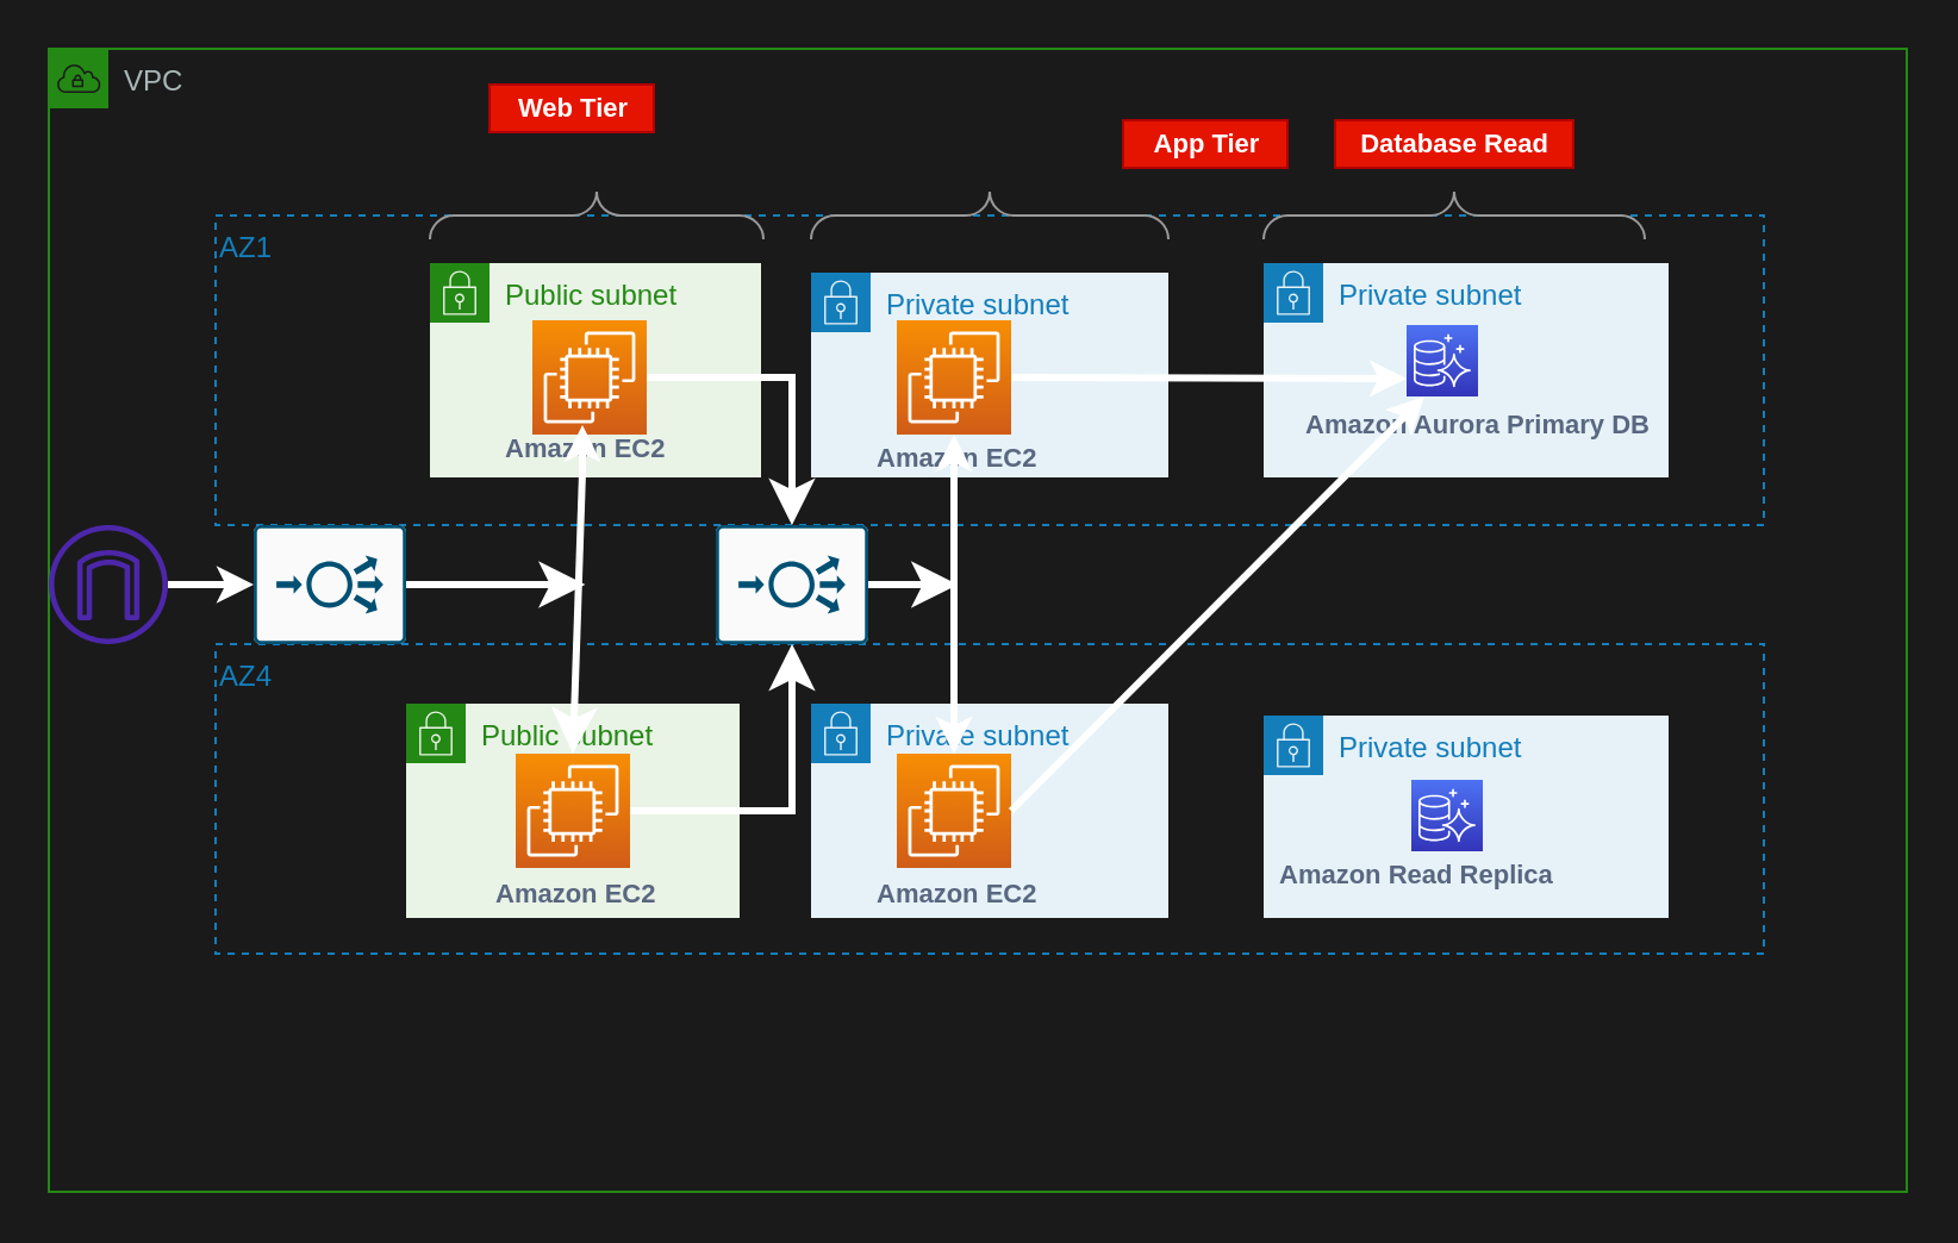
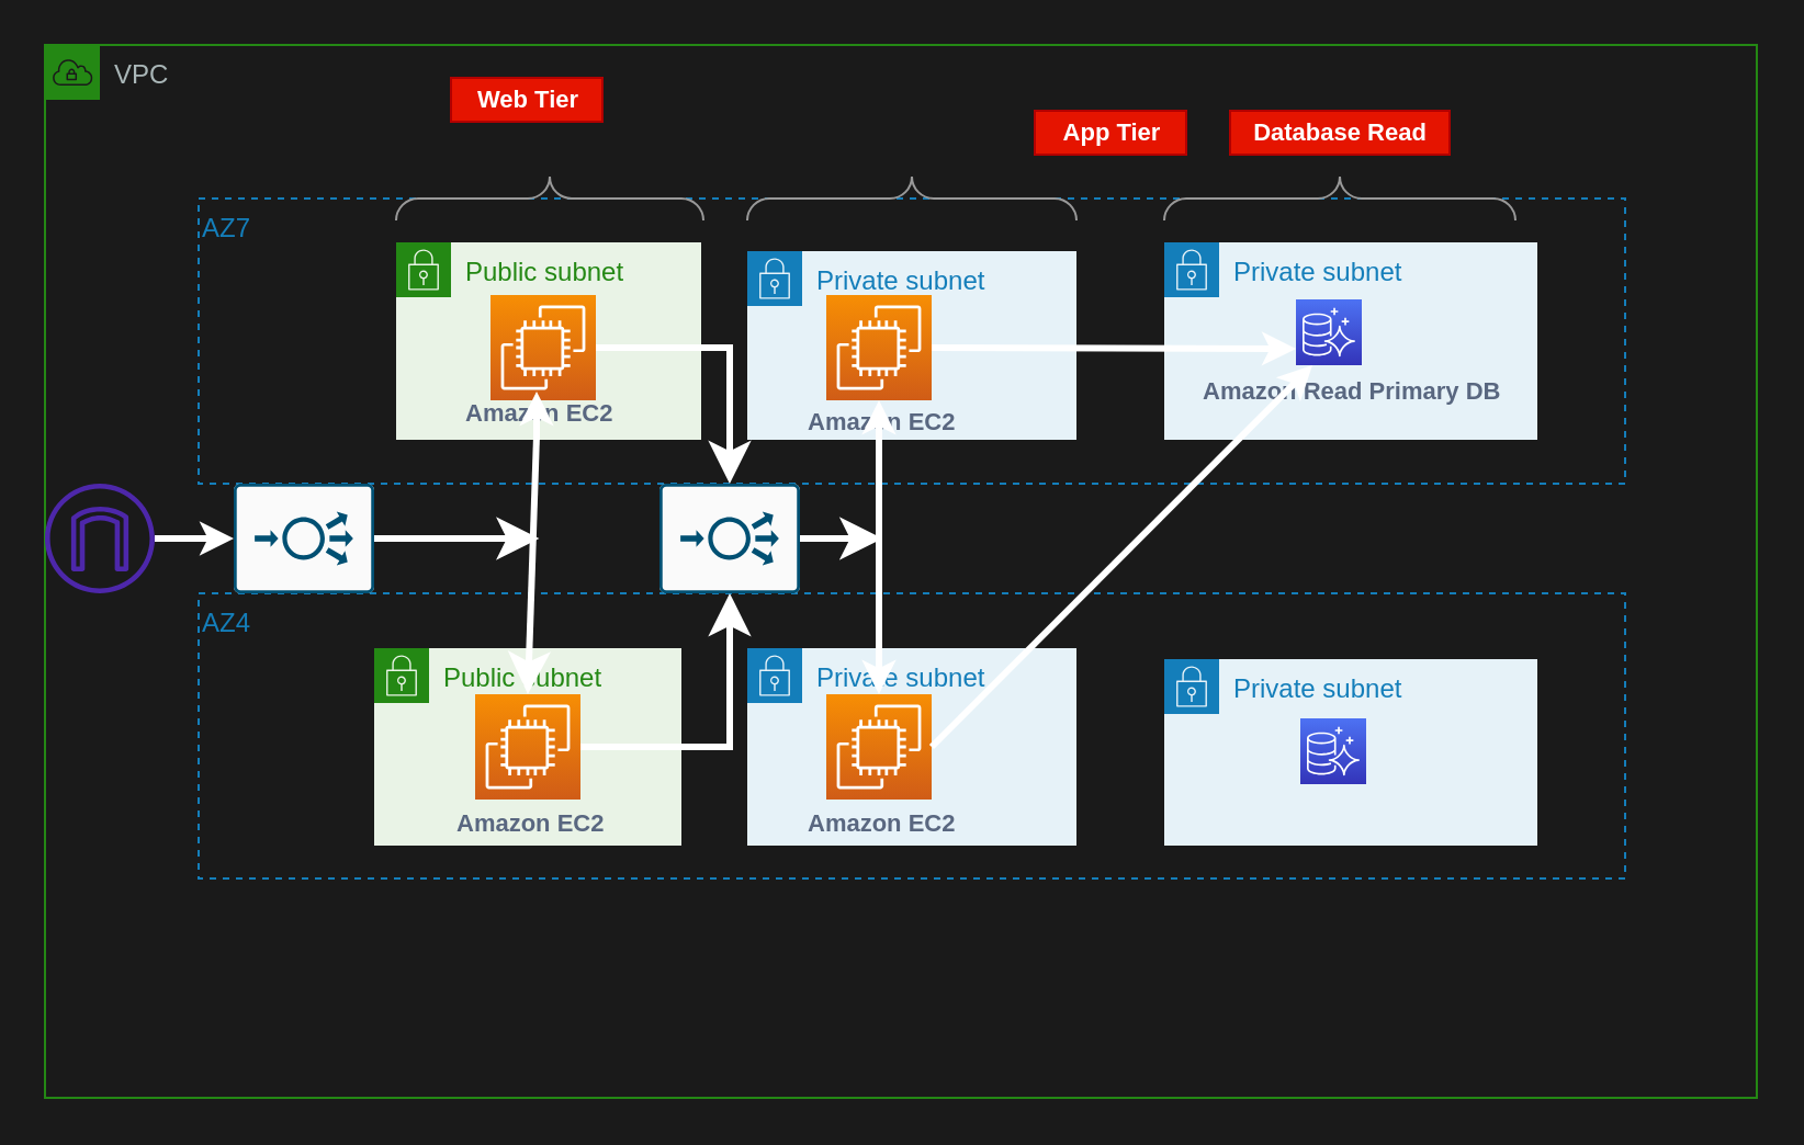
  <mxCell id="0" />
  <mxCell id="1" parent="0" />
  <mxCell id="2" value="VPC" style="points=[[0,0],[0.25,0],[0.5,0],[0.75,0],[1,0],[1,0.25],[1,0.5],[1,0.75],[1,1],[0.75,1],[0.5,1],[0.25,1],[0,1],[0,0.75],[0,0.5],[0,0.25]];outlineConnect=0;gradientColor=none;html=1;whiteSpace=wrap;fontSize=12;fontStyle=0;container=1;pointerEvents=0;collapsible=0;recursiveResize=0;shape=mxgraph.aws4.group;grIcon=mxgraph.aws4.group_vpc;strokeColor=#248814;fillColor=none;verticalAlign=top;align=left;spacingLeft=30;fontColor=#AAB7B8;dashed=0;" vertex="1" parent="1"><mxGeometry x="20" y="20" width="780" height="480" as="geometry" /></mxCell>
- <mxCell id="3" value="AZ1" style="fillColor=none;strokeColor=#147EBA;dashed=1;verticalAlign=top;fontStyle=0;fontColor=#147EBA;align=left;" vertex="1" parent="2"><mxGeometry x="70" y="70" width="650" height="130" as="geometry" /></mxCell>
+ <mxCell id="3" value="AZ7" style="fillColor=none;strokeColor=#147EBA;dashed=1;verticalAlign=top;fontStyle=0;fontColor=#147EBA;align=left;" vertex="1" parent="2"><mxGeometry x="70" y="70" width="650" height="130" as="geometry" /></mxCell>
  <mxCell id="4" value="AZ4" style="fillColor=none;strokeColor=#147EBA;dashed=1;verticalAlign=top;fontStyle=0;fontColor=#147EBA;align=left;" vertex="1" parent="2"><mxGeometry x="70" y="250" width="650" height="130" as="geometry" /></mxCell>
  <mxCell id="5" value="Public subnet" style="points=[[0,0],[0.25,0],[0.5,0],[0.75,0],[1,0],[1,0.25],[1,0.5],[1,0.75],[1,1],[0.75,1],[0.5,1],[0.25,1],[0,1],[0,0.75],[0,0.5],[0,0.25]];outlineConnect=0;gradientColor=none;html=1;whiteSpace=wrap;fontSize=12;fontStyle=0;container=1;pointerEvents=0;collapsible=0;recursiveResize=0;shape=mxgraph.aws4.group;grIcon=mxgraph.aws4.group_security_group;grStroke=0;strokeColor=#248814;fillColor=#E9F3E6;verticalAlign=top;align=left;spacingLeft=30;fontColor=#248814;dashed=0;" vertex="1" parent="2"><mxGeometry x="160" y="90" width="139" height="90" as="geometry" /></mxCell>
  <mxCell id="6" value="Amazon EC2" style="fillColor=none;strokeColor=none;html=1;fontSize=11;fontStyle=0;align=left;fontColor=#596780;fontStyle=1;fontSize=11" vertex="1" parent="5"><mxGeometry x="29.5" y="68" width="69" height="20" as="geometry" /></mxCell>
  <mxCell id="7" value="" style="sketch=0;points=[[0,0,0],[0.25,0,0],[0.5,0,0],[0.75,0,0],[1,0,0],[0,1,0],[0.25,1,0],[0.5,1,0],[0.75,1,0],[1,1,0],[0,0.25,0],[0,0.5,0],[0,0.75,0],[1,0.25,0],[1,0.5,0],[1,0.75,0]];outlineConnect=0;fontColor=#232F3E;gradientColor=#F78E04;gradientDirection=north;fillColor=#D05C17;strokeColor=#ffffff;dashed=0;verticalLabelPosition=bottom;verticalAlign=top;align=center;html=1;fontSize=12;fontStyle=0;aspect=fixed;shape=mxgraph.aws4.resourceIcon;resIcon=mxgraph.aws4.ec2;" vertex="1" parent="5"><mxGeometry x="43" y="24" width="48" height="48" as="geometry" /></mxCell>
  <mxCell id="8" style="edgeStyle=none;rounded=0;orthogonalLoop=1;jettySize=auto;html=1;exitX=0.5;exitY=1;exitDx=0;exitDy=0;entryX=0.5;entryY=0;entryDx=0;entryDy=0;strokeColor=#FFFFFF;strokeWidth=3;" edge="1" parent="5" source="6" target="6"><mxGeometry relative="1" as="geometry" /></mxCell>
  <mxCell id="9" value="Public subnet" style="points=[[0,0],[0.25,0],[0.5,0],[0.75,0],[1,0],[1,0.25],[1,0.5],[1,0.75],[1,1],[0.75,1],[0.5,1],[0.25,1],[0,1],[0,0.75],[0,0.5],[0,0.25]];outlineConnect=0;gradientColor=none;html=1;whiteSpace=wrap;fontSize=12;fontStyle=0;container=1;pointerEvents=0;collapsible=0;recursiveResize=0;shape=mxgraph.aws4.group;grIcon=mxgraph.aws4.group_security_group;grStroke=0;strokeColor=#248814;fillColor=#E9F3E6;verticalAlign=top;align=left;spacingLeft=30;fontColor=#248814;dashed=0;" vertex="1" parent="2"><mxGeometry x="150" y="275" width="140" height="90" as="geometry" /></mxCell>
  <mxCell id="10" value="Amazon EC2" style="fillColor=none;strokeColor=none;html=1;fontSize=11;fontStyle=0;align=left;fontColor=#596780;fontStyle=1;fontSize=11" vertex="1" parent="9"><mxGeometry x="35.5" y="70" width="69" height="20" as="geometry" /></mxCell>
  <mxCell id="11" style="edgeStyle=orthogonalEdgeStyle;rounded=0;orthogonalLoop=1;jettySize=auto;html=1;exitX=0.5;exitY=1;exitDx=0;exitDy=0;" edge="1" parent="9" source="10" target="10"><mxGeometry relative="1" as="geometry" /></mxCell>
  <mxCell id="12" value="" style="sketch=0;points=[[0,0,0],[0.25,0,0],[0.5,0,0],[0.75,0,0],[1,0,0],[0,1,0],[0.25,1,0],[0.5,1,0],[0.75,1,0],[1,1,0],[0,0.25,0],[0,0.5,0],[0,0.75,0],[1,0.25,0],[1,0.5,0],[1,0.75,0]];outlineConnect=0;fontColor=#232F3E;gradientColor=#F78E04;gradientDirection=north;fillColor=#D05C17;strokeColor=#ffffff;dashed=0;verticalLabelPosition=bottom;verticalAlign=top;align=center;html=1;fontSize=12;fontStyle=0;aspect=fixed;shape=mxgraph.aws4.resourceIcon;resIcon=mxgraph.aws4.ec2;" vertex="1" parent="9"><mxGeometry x="46" y="21" width="48" height="48" as="geometry" /></mxCell>
  <mxCell id="13" value="Private subnet" style="points=[[0,0],[0.25,0],[0.5,0],[0.75,0],[1,0],[1,0.25],[1,0.5],[1,0.75],[1,1],[0.75,1],[0.5,1],[0.25,1],[0,1],[0,0.75],[0,0.5],[0,0.25]];outlineConnect=0;gradientColor=none;html=1;whiteSpace=wrap;fontSize=12;fontStyle=0;container=1;pointerEvents=0;collapsible=0;recursiveResize=0;shape=mxgraph.aws4.group;grIcon=mxgraph.aws4.group_security_group;grStroke=0;strokeColor=#147EBA;fillColor=#E6F2F8;verticalAlign=top;align=left;spacingLeft=30;fontColor=#147EBA;dashed=0;" vertex="1" parent="2"><mxGeometry x="320" y="94" width="150" height="86" as="geometry" /></mxCell>
  <mxCell id="14" value="Amazon EC2" style="fillColor=none;strokeColor=none;html=1;fontSize=11;fontStyle=0;align=left;fontColor=#596780;fontStyle=1;fontSize=11" vertex="1" parent="13"><mxGeometry x="25.5" y="68" width="69" height="20" as="geometry" /></mxCell>
  <mxCell id="15" value="" style="sketch=0;points=[[0,0,0],[0.25,0,0],[0.5,0,0],[0.75,0,0],[1,0,0],[0,1,0],[0.25,1,0],[0.5,1,0],[0.75,1,0],[1,1,0],[0,0.25,0],[0,0.5,0],[0,0.75,0],[1,0.25,0],[1,0.5,0],[1,0.75,0]];outlineConnect=0;fontColor=#232F3E;gradientColor=#F78E04;gradientDirection=north;fillColor=#D05C17;strokeColor=#ffffff;dashed=0;verticalLabelPosition=bottom;verticalAlign=top;align=center;html=1;fontSize=12;fontStyle=0;aspect=fixed;shape=mxgraph.aws4.resourceIcon;resIcon=mxgraph.aws4.ec2;" vertex="1" parent="13"><mxGeometry x="36" y="20" width="48" height="48" as="geometry" /></mxCell>
  <mxCell id="16" style="edgeStyle=none;rounded=0;orthogonalLoop=1;jettySize=auto;html=1;exitX=0.5;exitY=1;exitDx=0;exitDy=0;entryX=0.5;entryY=0;entryDx=0;entryDy=0;strokeColor=#FFFFFF;strokeWidth=3;" edge="1" parent="13" source="14" target="14"><mxGeometry relative="1" as="geometry" /></mxCell>
  <mxCell id="17" value="Private subnet" style="points=[[0,0],[0.25,0],[0.5,0],[0.75,0],[1,0],[1,0.25],[1,0.5],[1,0.75],[1,1],[0.75,1],[0.5,1],[0.25,1],[0,1],[0,0.75],[0,0.5],[0,0.25]];outlineConnect=0;gradientColor=none;html=1;whiteSpace=wrap;fontSize=12;fontStyle=0;container=1;pointerEvents=0;collapsible=0;recursiveResize=0;shape=mxgraph.aws4.group;grIcon=mxgraph.aws4.group_security_group;grStroke=0;strokeColor=#147EBA;fillColor=#E6F2F8;verticalAlign=top;align=left;spacingLeft=30;fontColor=#147EBA;dashed=0;" vertex="1" parent="2"><mxGeometry x="510" y="90" width="170" height="90" as="geometry" /></mxCell>
- <mxCell id="18" value="Amazon Aurora Primary DB" style="fillColor=none;strokeColor=none;html=1;fontSize=11;fontStyle=0;align=left;fontColor=#596780;fontStyle=1;fontSize=11" vertex="1" parent="17"><mxGeometry x="16" y="58" width="157" height="20" as="geometry" /></mxCell>
+ <mxCell id="18" value="Amazon Read Primary DB" style="fillColor=none;strokeColor=none;html=1;fontSize=11;fontStyle=0;align=left;fontColor=#596780;fontStyle=1;fontSize=11" vertex="1" parent="17"><mxGeometry x="16" y="58" width="157" height="20" as="geometry" /></mxCell>
  <mxCell id="19" value="" style="sketch=0;points=[[0,0,0],[0.25,0,0],[0.5,0,0],[0.75,0,0],[1,0,0],[0,1,0],[0.25,1,0],[0.5,1,0],[0.75,1,0],[1,1,0],[0,0.25,0],[0,0.5,0],[0,0.75,0],[1,0.25,0],[1,0.5,0],[1,0.75,0]];outlineConnect=0;fontColor=#232F3E;gradientColor=#4D72F3;gradientDirection=north;fillColor=#3334B9;strokeColor=#ffffff;dashed=0;verticalLabelPosition=bottom;verticalAlign=top;align=center;html=1;fontSize=12;fontStyle=0;aspect=fixed;shape=mxgraph.aws4.resourceIcon;resIcon=mxgraph.aws4.aurora;" vertex="1" parent="17"><mxGeometry x="60" y="26" width="30" height="30" as="geometry" /></mxCell>
  <mxCell id="20" value="Private subnet" style="points=[[0,0],[0.25,0],[0.5,0],[0.75,0],[1,0],[1,0.25],[1,0.5],[1,0.75],[1,1],[0.75,1],[0.5,1],[0.25,1],[0,1],[0,0.75],[0,0.5],[0,0.25]];outlineConnect=0;gradientColor=none;html=1;whiteSpace=wrap;fontSize=12;fontStyle=0;container=1;pointerEvents=0;collapsible=0;recursiveResize=0;shape=mxgraph.aws4.group;grIcon=mxgraph.aws4.group_security_group;grStroke=0;strokeColor=#147EBA;fillColor=#E6F2F8;verticalAlign=top;align=left;spacingLeft=30;fontColor=#147EBA;dashed=0;" vertex="1" parent="2"><mxGeometry x="320" y="275" width="150" height="90" as="geometry" /></mxCell>
  <mxCell id="21" value="Amazon EC2" style="fillColor=none;strokeColor=none;html=1;fontSize=11;fontStyle=0;align=left;fontColor=#596780;fontStyle=1;fontSize=11" vertex="1" parent="20"><mxGeometry x="25.5" y="70" width="69" height="20" as="geometry" /></mxCell>
  <mxCell id="22" value="" style="sketch=0;points=[[0,0,0],[0.25,0,0],[0.5,0,0],[0.75,0,0],[1,0,0],[0,1,0],[0.25,1,0],[0.5,1,0],[0.75,1,0],[1,1,0],[0,0.25,0],[0,0.5,0],[0,0.75,0],[1,0.25,0],[1,0.5,0],[1,0.75,0]];outlineConnect=0;fontColor=#232F3E;gradientColor=#F78E04;gradientDirection=north;fillColor=#D05C17;strokeColor=#ffffff;dashed=0;verticalLabelPosition=bottom;verticalAlign=top;align=center;html=1;fontSize=12;fontStyle=0;aspect=fixed;shape=mxgraph.aws4.resourceIcon;resIcon=mxgraph.aws4.ec2;" vertex="1" parent="20"><mxGeometry x="36" y="21" width="48" height="48" as="geometry" /></mxCell>
  <mxCell id="23" value="Private subnet" style="points=[[0,0],[0.25,0],[0.5,0],[0.75,0],[1,0],[1,0.25],[1,0.5],[1,0.75],[1,1],[0.75,1],[0.5,1],[0.25,1],[0,1],[0,0.75],[0,0.5],[0,0.25]];outlineConnect=0;gradientColor=none;html=1;whiteSpace=wrap;fontSize=12;fontStyle=0;container=1;pointerEvents=0;collapsible=0;recursiveResize=0;shape=mxgraph.aws4.group;grIcon=mxgraph.aws4.group_security_group;grStroke=0;strokeColor=#147EBA;fillColor=#E6F2F8;verticalAlign=top;align=left;spacingLeft=30;fontColor=#147EBA;dashed=0;" vertex="1" parent="2"><mxGeometry x="510" y="280" width="170" height="85" as="geometry" /></mxCell>
- <mxCell id="24" value="Amazon Read Replica" style="fillColor=none;strokeColor=none;html=1;fontSize=11;fontStyle=0;align=left;fontColor=#596780;fontStyle=1;fontSize=11" vertex="1" parent="23"><mxGeometry x="5" y="57" width="157" height="20" as="geometry" /></mxCell>
  <mxCell id="25" value="" style="sketch=0;points=[[0,0,0],[0.25,0,0],[0.5,0,0],[0.75,0,0],[1,0,0],[0,1,0],[0.25,1,0],[0.5,1,0],[0.75,1,0],[1,1,0],[0,0.25,0],[0,0.5,0],[0,0.75,0],[1,0.25,0],[1,0.5,0],[1,0.75,0]];outlineConnect=0;fontColor=#232F3E;gradientColor=#4D72F3;gradientDirection=north;fillColor=#3334B9;strokeColor=#ffffff;dashed=0;verticalLabelPosition=bottom;verticalAlign=top;align=center;html=1;fontSize=12;fontStyle=0;aspect=fixed;shape=mxgraph.aws4.resourceIcon;resIcon=mxgraph.aws4.aurora;" vertex="1" parent="23"><mxGeometry x="62" y="27" width="30" height="30" as="geometry" /></mxCell>
  <mxCell id="26" value="" style="edgeStyle=none;rounded=0;orthogonalLoop=1;jettySize=auto;html=1;strokeColor=#FFFFFF;strokeWidth=3;" edge="1" parent="2" source="27" target="32"><mxGeometry relative="1" as="geometry" /></mxCell>
  <mxCell id="27" value="" style="sketch=0;outlineConnect=0;fontColor=#232F3E;gradientColor=none;fillColor=#4D27AA;strokeColor=none;dashed=0;verticalLabelPosition=bottom;verticalAlign=top;align=center;html=1;fontSize=12;fontStyle=0;aspect=fixed;pointerEvents=1;shape=mxgraph.aws4.internet_gateway;" vertex="1" parent="2"><mxGeometry y="200" width="50" height="50" as="geometry" /></mxCell>
  <mxCell id="28" value="" style="edgeStyle=none;rounded=0;orthogonalLoop=1;jettySize=auto;html=1;" edge="1" parent="2" source="31" target="4"><mxGeometry relative="1" as="geometry" /></mxCell>
  <mxCell id="29" value="" style="edgeStyle=none;rounded=0;orthogonalLoop=1;jettySize=auto;html=1;" edge="1" parent="2" source="31" target="4"><mxGeometry relative="1" as="geometry" /></mxCell>
  <mxCell id="30" value="" style="edgeStyle=none;rounded=0;orthogonalLoop=1;jettySize=auto;html=1;fontColor=#000000;startSize=10;endSize=10;strokeColor=#FFFFFF;strokeWidth=3;" edge="1" parent="2" source="31" target="4"><mxGeometry relative="1" as="geometry" /></mxCell>
  <mxCell id="31" value="" style="sketch=0;points=[[0.015,0.015,0],[0.985,0.015,0],[0.985,0.985,0],[0.015,0.985,0],[0.25,0,0],[0.5,0,0],[0.75,0,0],[1,0.25,0],[1,0.5,0],[1,0.75,0],[0.75,1,0],[0.5,1,0],[0.25,1,0],[0,0.75,0],[0,0.5,0],[0,0.25,0]];verticalLabelPosition=bottom;html=1;verticalAlign=top;aspect=fixed;align=center;pointerEvents=1;shape=mxgraph.cisco19.rect;prIcon=load_balancer;fillColor=#FAFAFA;strokeColor=#005073;" vertex="1" parent="2"><mxGeometry x="280" y="200" width="64" height="50" as="geometry" /></mxCell>
  <mxCell id="32" value="" style="sketch=0;points=[[0.015,0.015,0],[0.985,0.015,0],[0.985,0.985,0],[0.015,0.985,0],[0.25,0,0],[0.5,0,0],[0.75,0,0],[1,0.25,0],[1,0.5,0],[1,0.75,0],[0.75,1,0],[0.5,1,0],[0.25,1,0],[0,0.75,0],[0,0.5,0],[0,0.25,0]];verticalLabelPosition=bottom;html=1;verticalAlign=top;aspect=fixed;align=center;pointerEvents=1;shape=mxgraph.cisco19.rect;prIcon=load_balancer;fillColor=#FAFAFA;strokeColor=#005073;" vertex="1" parent="2"><mxGeometry x="86" y="200" width="64" height="50" as="geometry" /></mxCell>
  <mxCell id="33" style="edgeStyle=none;rounded=0;orthogonalLoop=1;jettySize=auto;html=1;exitX=1;exitY=0.5;exitDx=0;exitDy=0;exitPerimeter=0;entryX=0.25;entryY=1;entryDx=0;entryDy=0;entryPerimeter=0;strokeColor=#FFFFFF;strokeWidth=3;" edge="1" parent="2" source="22" target="19"><mxGeometry relative="1" as="geometry"><mxPoint x="440" y="290" as="targetPoint" /></mxGeometry></mxCell>
  <mxCell id="34" style="edgeStyle=none;rounded=0;orthogonalLoop=1;jettySize=auto;html=1;exitX=1;exitY=0.5;exitDx=0;exitDy=0;exitPerimeter=0;entryX=0;entryY=0.75;entryDx=0;entryDy=0;entryPerimeter=0;strokeColor=#FFFFFF;strokeWidth=3;" edge="1" parent="2" source="15" target="19"><mxGeometry relative="1" as="geometry" /></mxCell>
  <mxCell id="35" style="edgeStyle=none;rounded=0;orthogonalLoop=1;jettySize=auto;html=1;exitX=0.5;exitY=1;exitDx=0;exitDy=0;entryX=0.5;entryY=0;entryDx=0;entryDy=0;entryPerimeter=0;strokeColor=#FFFFFF;endSize=10;startSize=10;strokeWidth=3;" edge="1" parent="2" source="6" target="12"><mxGeometry relative="1" as="geometry" /></mxCell>
  <mxCell id="36" style="edgeStyle=none;rounded=0;orthogonalLoop=1;jettySize=auto;html=1;exitX=0.5;exitY=1;exitDx=0;exitDy=0;strokeColor=#FFFFFF;strokeWidth=3;" edge="1" parent="2" source="14" target="22"><mxGeometry relative="1" as="geometry" /></mxCell>
  <mxCell id="37" value="Web Tier" style="fillColor=#e51400;strokeColor=#B20000;html=1;fontSize=11;fontStyle=0;align=center;fontColor=#ffffff;fontStyle=1;fontSize=11" vertex="1" parent="2"><mxGeometry x="185" y="15" width="69" height="20" as="geometry" /></mxCell>
  <mxCell id="38" value="App Tier" style="fillColor=#e51400;strokeColor=#B20000;html=1;fontSize=11;fontStyle=0;align=center;fontColor=#ffffff;fontStyle=1;fontSize=11" vertex="1" parent="2"><mxGeometry x="451" y="30" width="69" height="20" as="geometry" /></mxCell>
  <mxCell id="39" value="Database Read" style="fillColor=#e51400;strokeColor=#B20000;html=1;fontSize=11;fontStyle=0;align=center;fontColor=#ffffff;fontStyle=1;fontSize=11" vertex="1" parent="2"><mxGeometry x="540" y="30" width="100" height="20" as="geometry" /></mxCell>
  <mxCell id="40" value="" style="verticalLabelPosition=bottom;shadow=0;dashed=0;align=center;html=1;verticalAlign=top;strokeWidth=1;shape=mxgraph.mockup.markup.curlyBrace;strokeColor=#999999;fontColor=#000000;labelBackgroundColor=#000000;" vertex="1" parent="2"><mxGeometry x="160" y="60" width="140" height="20" as="geometry" /></mxCell>
  <mxCell id="41" value="" style="verticalLabelPosition=bottom;shadow=0;dashed=0;align=center;html=1;verticalAlign=top;strokeWidth=1;shape=mxgraph.mockup.markup.curlyBrace;strokeColor=#999999;" vertex="1" parent="2"><mxGeometry x="320" y="60" width="150" height="20" as="geometry" /></mxCell>
  <mxCell id="42" value="" style="verticalLabelPosition=bottom;shadow=0;dashed=0;align=center;html=1;verticalAlign=top;strokeWidth=1;shape=mxgraph.mockup.markup.curlyBrace;strokeColor=#999999;" vertex="1" parent="2"><mxGeometry x="510" y="60" width="160" height="20" as="geometry" /></mxCell>
  <mxCell id="43" style="edgeStyle=orthogonalEdgeStyle;rounded=0;orthogonalLoop=1;jettySize=auto;html=1;exitX=1;exitY=0.5;exitDx=0;exitDy=0;exitPerimeter=0;entryX=0.5;entryY=1;entryDx=0;entryDy=0;entryPerimeter=0;fontColor=#000000;startSize=10;endSize=10;strokeColor=#FFFFFF;strokeWidth=3;" edge="1" parent="2" source="12" target="31"><mxGeometry relative="1" as="geometry" /></mxCell>
  <mxCell id="44" style="edgeStyle=orthogonalEdgeStyle;rounded=0;orthogonalLoop=1;jettySize=auto;html=1;exitX=1;exitY=0.5;exitDx=0;exitDy=0;exitPerimeter=0;entryX=0.5;entryY=0;entryDx=0;entryDy=0;entryPerimeter=0;fontColor=#000000;startSize=10;endSize=10;strokeColor=#FFFFFF;strokeWidth=3;" edge="1" parent="2" source="7" target="31"><mxGeometry relative="1" as="geometry" /></mxCell>
  <mxCell id="45" style="edgeStyle=none;rounded=0;orthogonalLoop=1;jettySize=auto;html=1;exitX=1;exitY=0.5;exitDx=0;exitDy=0;exitPerimeter=0;fontColor=#000000;startSize=10;endSize=10;strokeColor=#FFFFFF;strokeWidth=3;" edge="1" parent="1" source="32"><mxGeometry relative="1" as="geometry"><mxPoint x="245.2" y="245" as="targetPoint" /></mxGeometry></mxCell>
  <mxCell id="46" style="edgeStyle=none;rounded=0;orthogonalLoop=1;jettySize=auto;html=1;exitX=1;exitY=0.5;exitDx=0;exitDy=0;exitPerimeter=0;fontColor=#000000;startSize=10;endSize=10;strokeColor=#FFFFFF;strokeWidth=3;" edge="1" parent="1" source="31"><mxGeometry relative="1" as="geometry"><mxPoint x="401.6" y="245" as="targetPoint" /></mxGeometry></mxCell>
